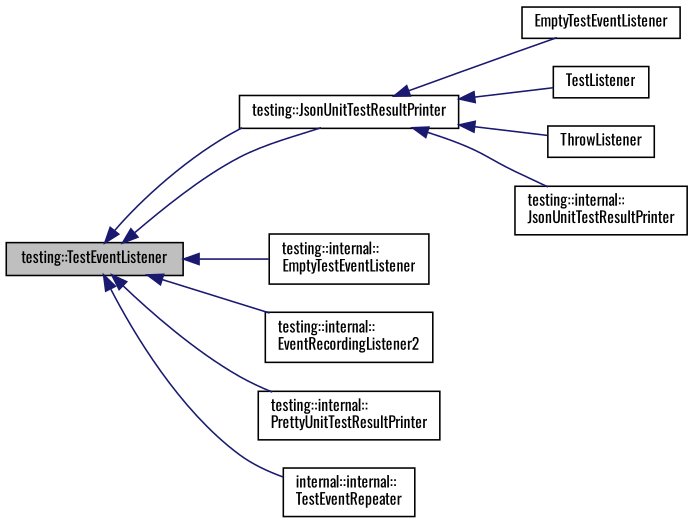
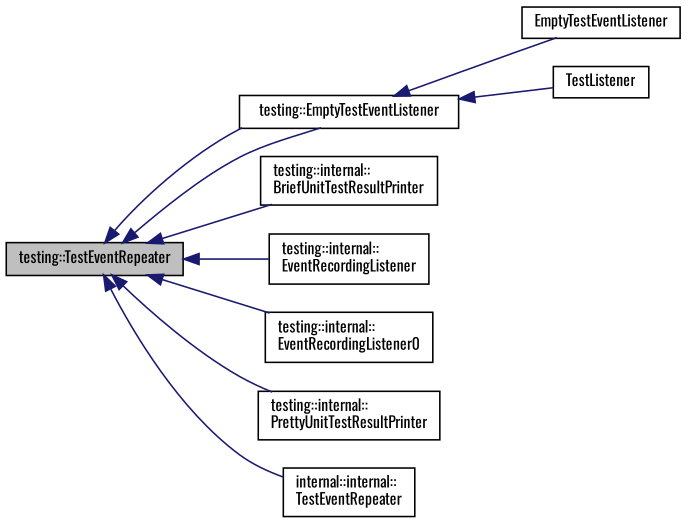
  digraph {
    fontname=Oswald
    rankdir=LR
    node [color=black fillcolor=white fontname=Oswald fontsize=10 shape=record style=filled]
    edge [color=midnightblue dir=back fontname=Oswald fontsize=10 labelfontname=Helvetica labelfontsize=10 style=solid]
-   n1 [fillcolor=grey75 fontcolor=black height=0.2 label="testing::TestEventListener" width=0.4]
-   n2 [height=0.2 label="testing::JsonUnitTestResultPrinter" width=0.4]
-   n4 [height=0.2 label="testing::internal::\lEmptyTestEventListener" width=0.4]
-   n5 [height=0.2 label="testing::internal::\lEventRecordingListener2" width=0.4]
+   n1 [fillcolor=grey75 fontcolor=black height=0.2 label="testing::TestEventRepeater" width=0.4]
+   n2 [height=0.2 label="testing::EmptyTestEventListener" width=0.4]
+   n3 [height=0.2 label="testing::internal::\lBriefUnitTestResultPrinter" width=0.4]
+   n4 [height=0.2 label="testing::internal::\lEventRecordingListener" width=0.4]
+   n5 [height=0.2 label="testing::internal::\lEventRecordingListener0" width=0.4]
    n6 [height=0.2 label="testing::internal::\lPrettyUnitTestResultPrinter" width=0.4]
    n7 [height=0.2 label="internal::internal::\lTestEventRepeater" width=0.4]
    n8 [height=0.2 label=EmptyTestEventListener width=0.4]
    n9 [height=0.2 label=TestListener width=0.4]
-   n10 [height=0.2 label=ThrowListener width=0.4]
-   n11 [height=0.2 label="testing::internal::\lJsonUnitTestResultPrinter" width=0.4]
    n1 -> n2
    n1 -> n2
+   n1 -> n3
    n1 -> n4
    n1 -> n5
    n1 -> n6
    n1 -> n7
    n2 -> n8
    n2 -> n9
-   n2 -> n10
-   n2 -> n11
  }
